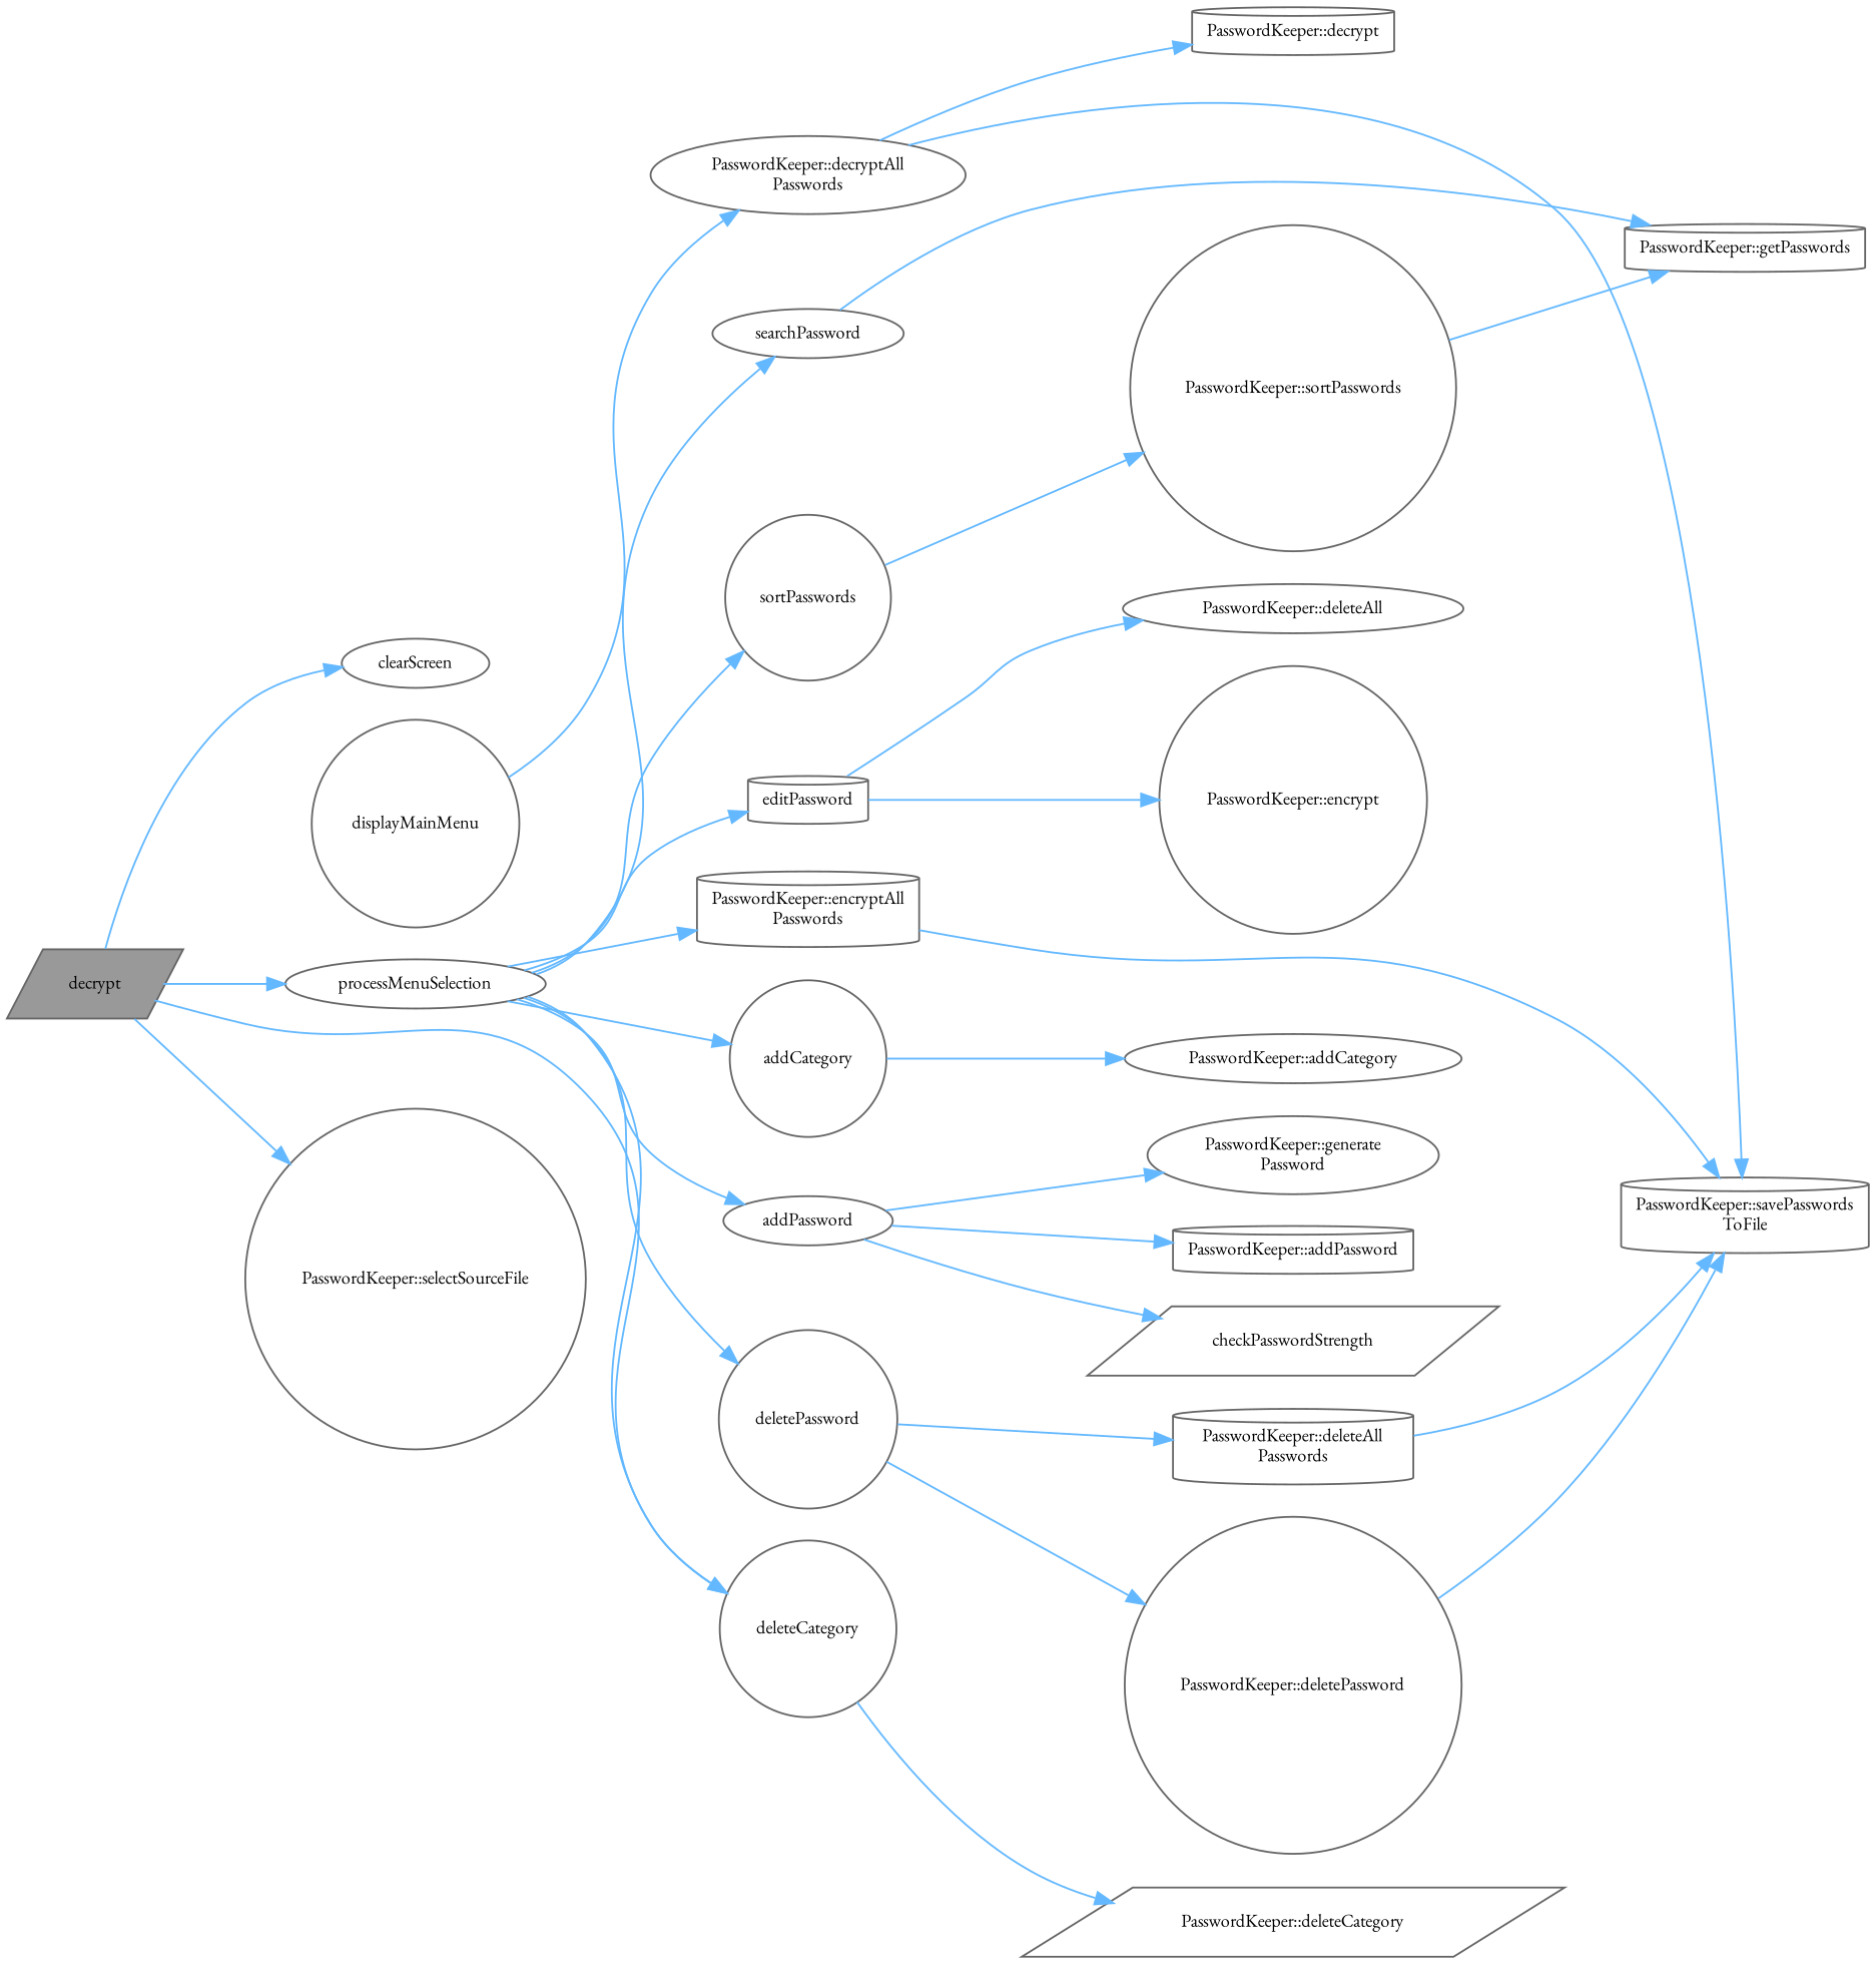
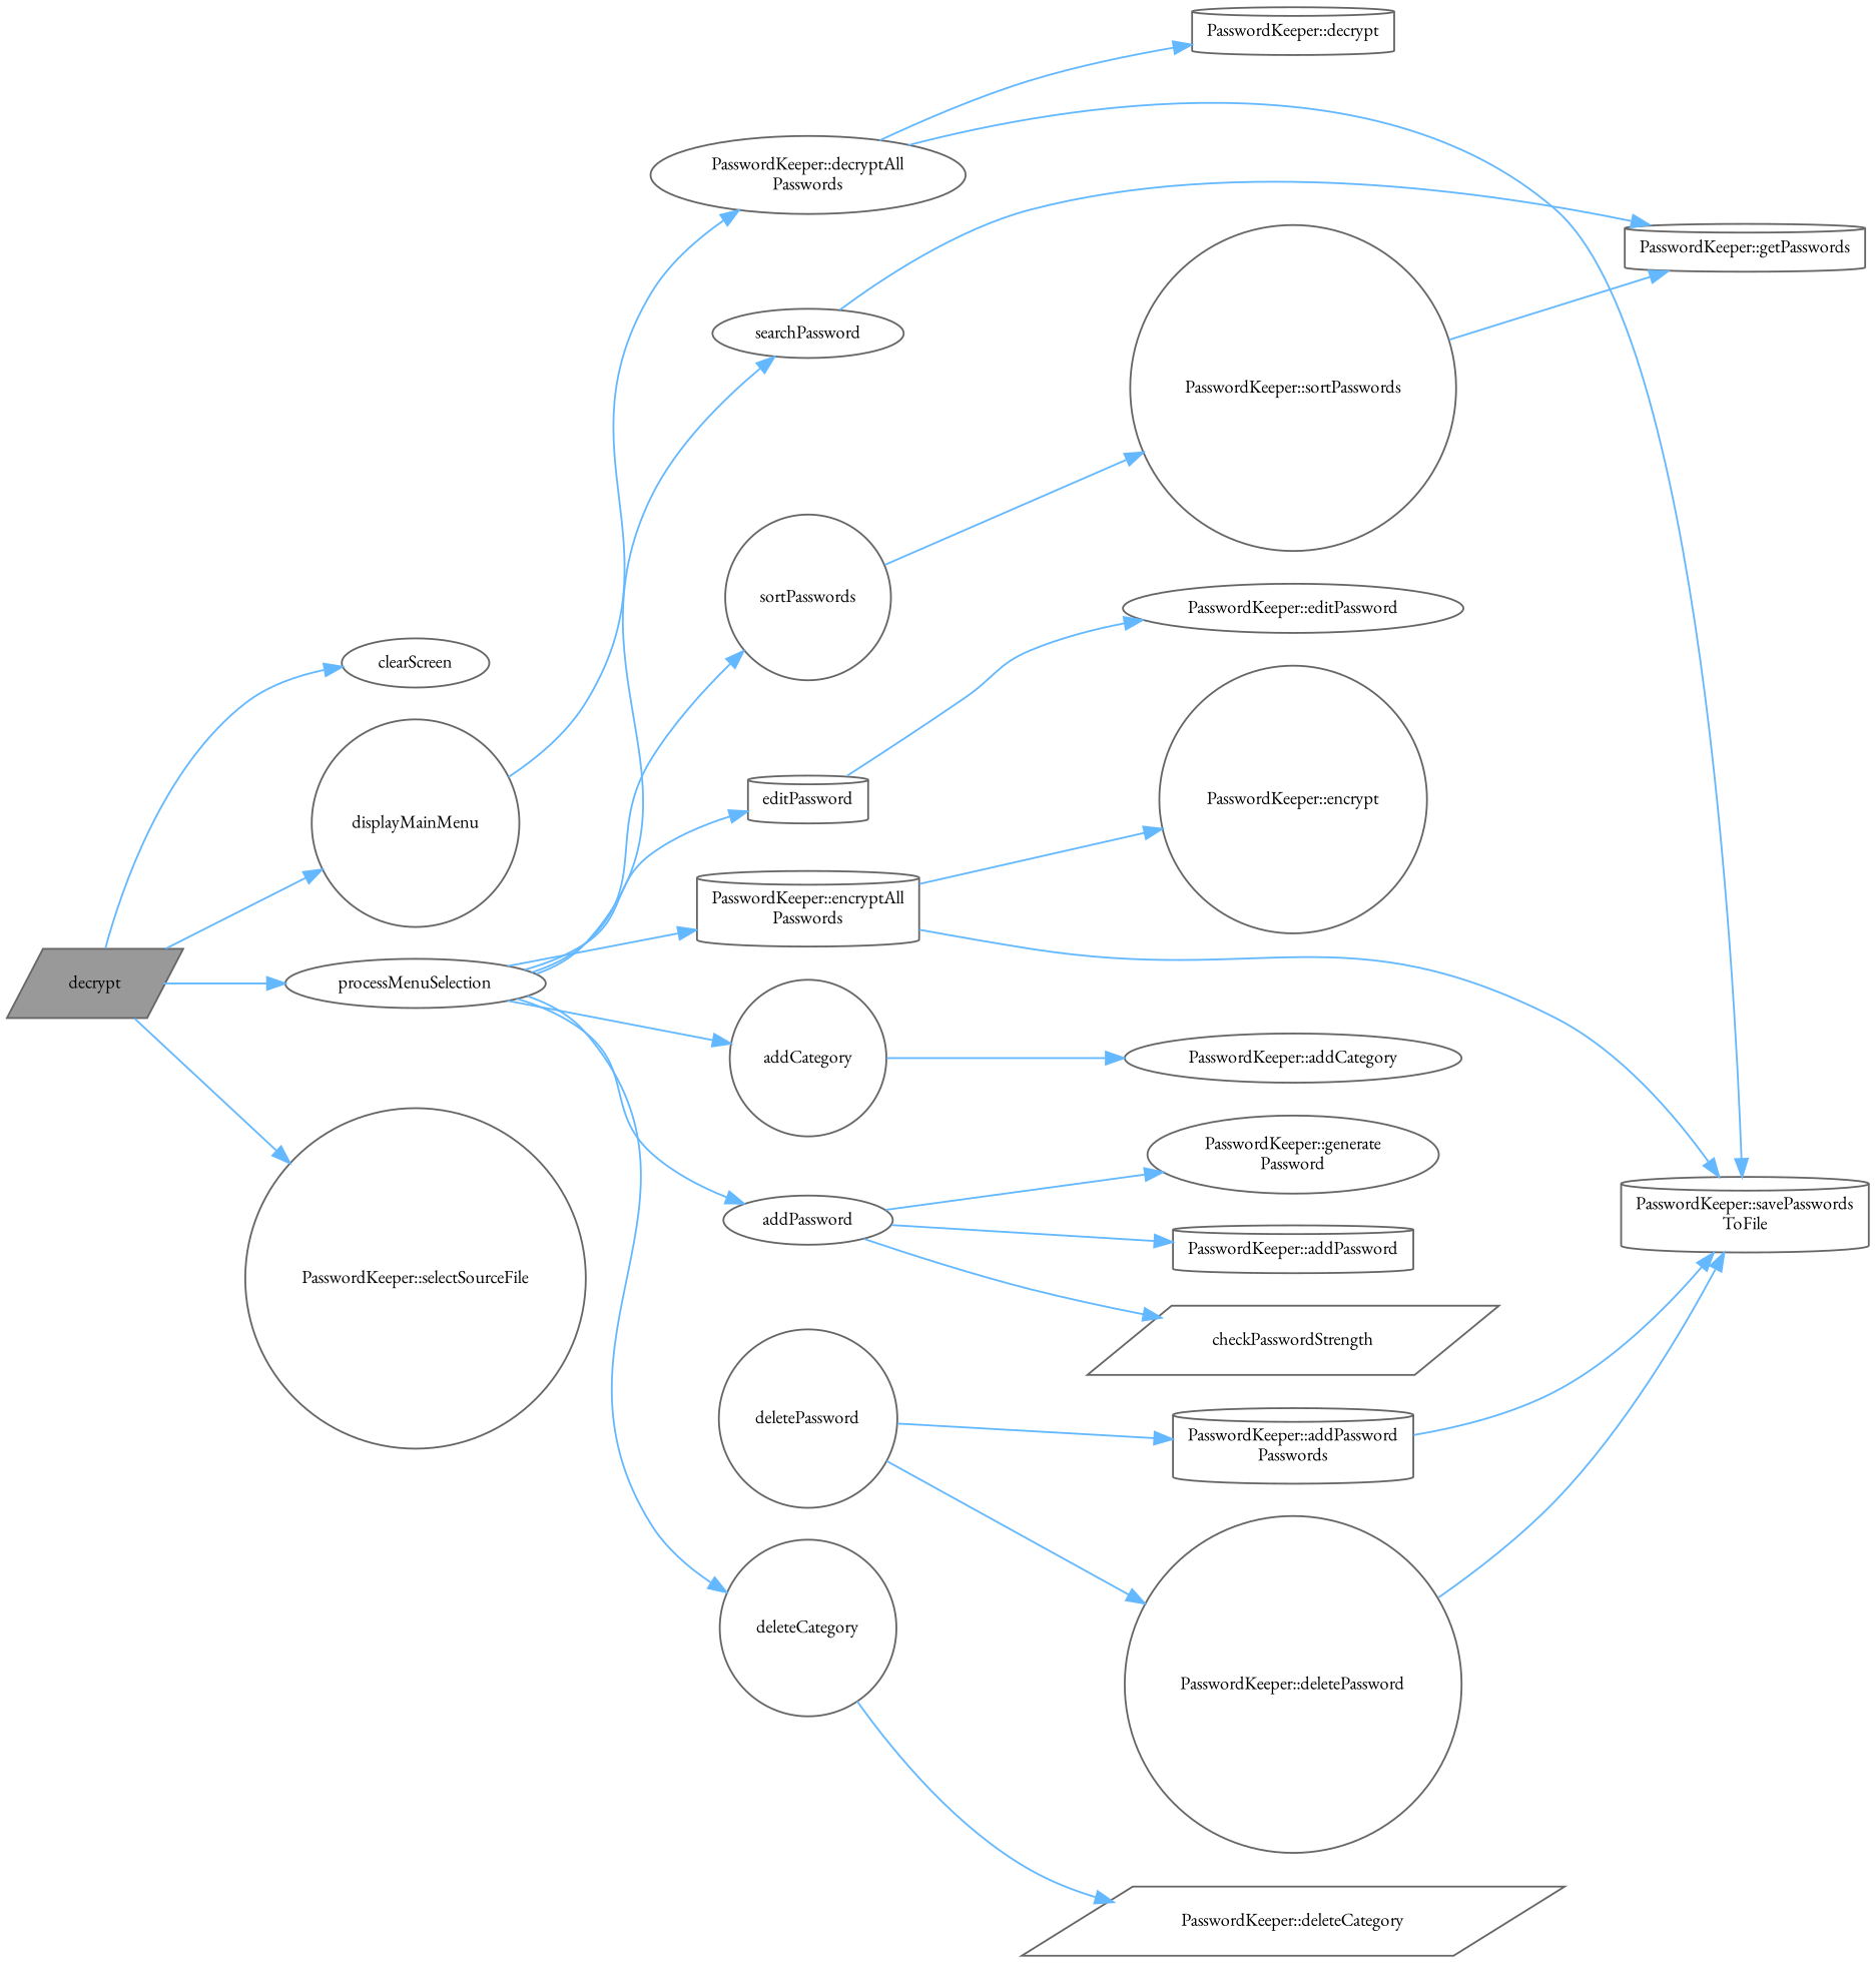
  digraph {
    fontname="EB Garamond"
    rankdir=LR
    node [color=grey40 fillcolor=white fontname="EB Garamond" fontsize=10 shape=circle style=filled]
    edge [color=steelblue1 fontname="EB Garamond" fontsize=10 labelfontname=Helvetica labelfontsize=10 style=solid]
    n1 [color=gray40 fillcolor=grey60 fontcolor=black height=0.2 label=decrypt shape=parallelogram width=0.4]
    n2 [height=0.2 label=clearScreen shape=ellipse width=0.4]
    n3 [height=0.2 label=displayMainMenu width=0.4]
    n4 [height=0.2 label=processMenuSelection shape=ellipse width=0.4]
    n5 [height=0.2 label="PasswordKeeper::selectSourceFile" width=0.4]
    n6 [height=0.2 label="PasswordKeeper::decryptAll\lPasswords" shape=ellipse width=0.4]
    n7 [height=0.2 label=addCategory width=0.4]
    n8 [height=0.2 label=addPassword shape=ellipse width=0.4]
    n9 [height=0.2 label=deleteCategory width=0.4]
    n10 [height=0.2 label=deletePassword width=0.4]
    n11 [height=0.2 label=editPassword shape=cylinder width=0.4]
    n12 [height=0.2 label="PasswordKeeper::encryptAll\lPasswords" shape=cylinder width=0.4]
    n13 [height=0.2 label=searchPassword shape=ellipse width=0.4]
    n14 [height=0.2 label=sortPasswords width=0.4]
    n15 [height=0.2 label="PasswordKeeper::addCategory" shape=ellipse width=0.4]
    n16 [height=0.2 label="PasswordKeeper::addPassword" shape=cylinder width=0.4]
    n17 [height=0.2 label=checkPasswordStrength shape=parallelogram width=0.4]
    n18 [height=0.2 label="PasswordKeeper::generate\lPassword" shape=ellipse width=0.4]
    n19 [height=0.2 label="PasswordKeeper::decrypt" shape=cylinder width=0.4]
    n20 [height=0.2 label="PasswordKeeper::savePasswords\lToFile" shape=cylinder width=0.4]
    n21 [height=0.2 label="PasswordKeeper::deleteCategory" shape=parallelogram width=0.4]
-   n22 [height=0.2 label="PasswordKeeper::deleteAll\lPasswords" shape=cylinder width=0.4]
+   n22 [height=0.2 label="PasswordKeeper::addPassword\lPasswords" shape=cylinder width=0.4]
    n23 [height=0.2 label="PasswordKeeper::deletePassword" width=0.4]
-   n24 [height=0.2 label="PasswordKeeper::deleteAll" shape=ellipse width=0.4]
+   n24 [height=0.2 label="PasswordKeeper::editPassword" shape=ellipse width=0.4]
    n25 [height=0.2 label="PasswordKeeper::encrypt" width=0.4]
    n26 [height=0.2 label="PasswordKeeper::getPasswords" shape=cylinder width=0.4]
    n27 [height=0.2 label="PasswordKeeper::sortPasswords" width=0.4]
    n1 -> n2
-   n1 -> n9
+   n1 -> n3
    n1 -> n4
    n1 -> n5
    n3 -> n6
    n4 -> n7
    n4 -> n8
    n4 -> n9
-   n4 -> n10
    n4 -> n11
    n4 -> n12
    n4 -> n13
    n4 -> n14
    n6 -> n19
    n6 -> n20
    n7 -> n15
    n8 -> n16
    n8 -> n17
    n8 -> n18
    n9 -> n21
    n10 -> n22
    n10 -> n23
    n11 -> n24
    n12 -> n20
-   n11 -> n25
+   n12 -> n25
    n13 -> n26
    n14 -> n27
    n22 -> n20
    n23 -> n20
    n27 -> n26
  }
